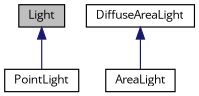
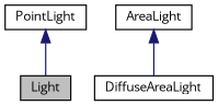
  digraph {
    fontname="Open Sans"
    node [color=black fillcolor=white fontname="Open Sans" fontsize=10 shape=box style=filled]
    edge [color=midnightblue dir=back fontname="Open Sans" fontsize=10 labelfontname=Helvetica labelfontsize=10 style=solid]
    n1 [fillcolor=grey75 fontcolor=black height=0.2 label=Light width=0.4]
    n2 [height=0.2 label=PointLight width=0.4]
    n3 [height=0.2 label=AreaLight width=0.4]
    n4 [height=0.2 label=DiffuseAreaLight width=0.4]
-   n1 -> n2
-   n4 -> n3
+   n2 -> n1
+   n3 -> n4
  }
